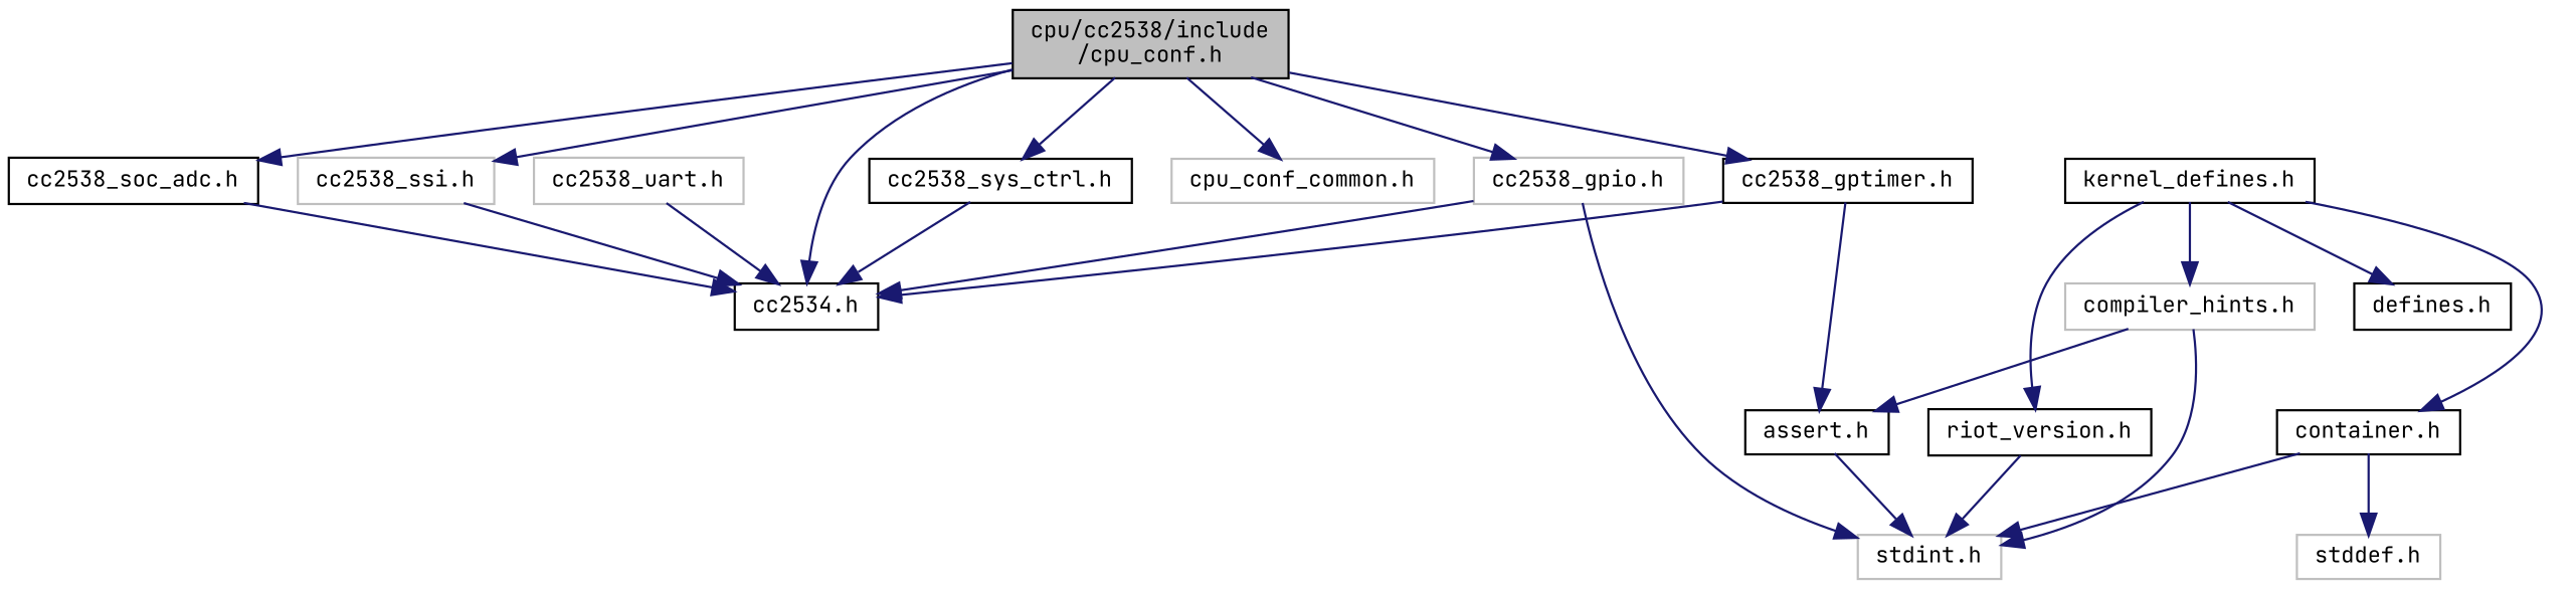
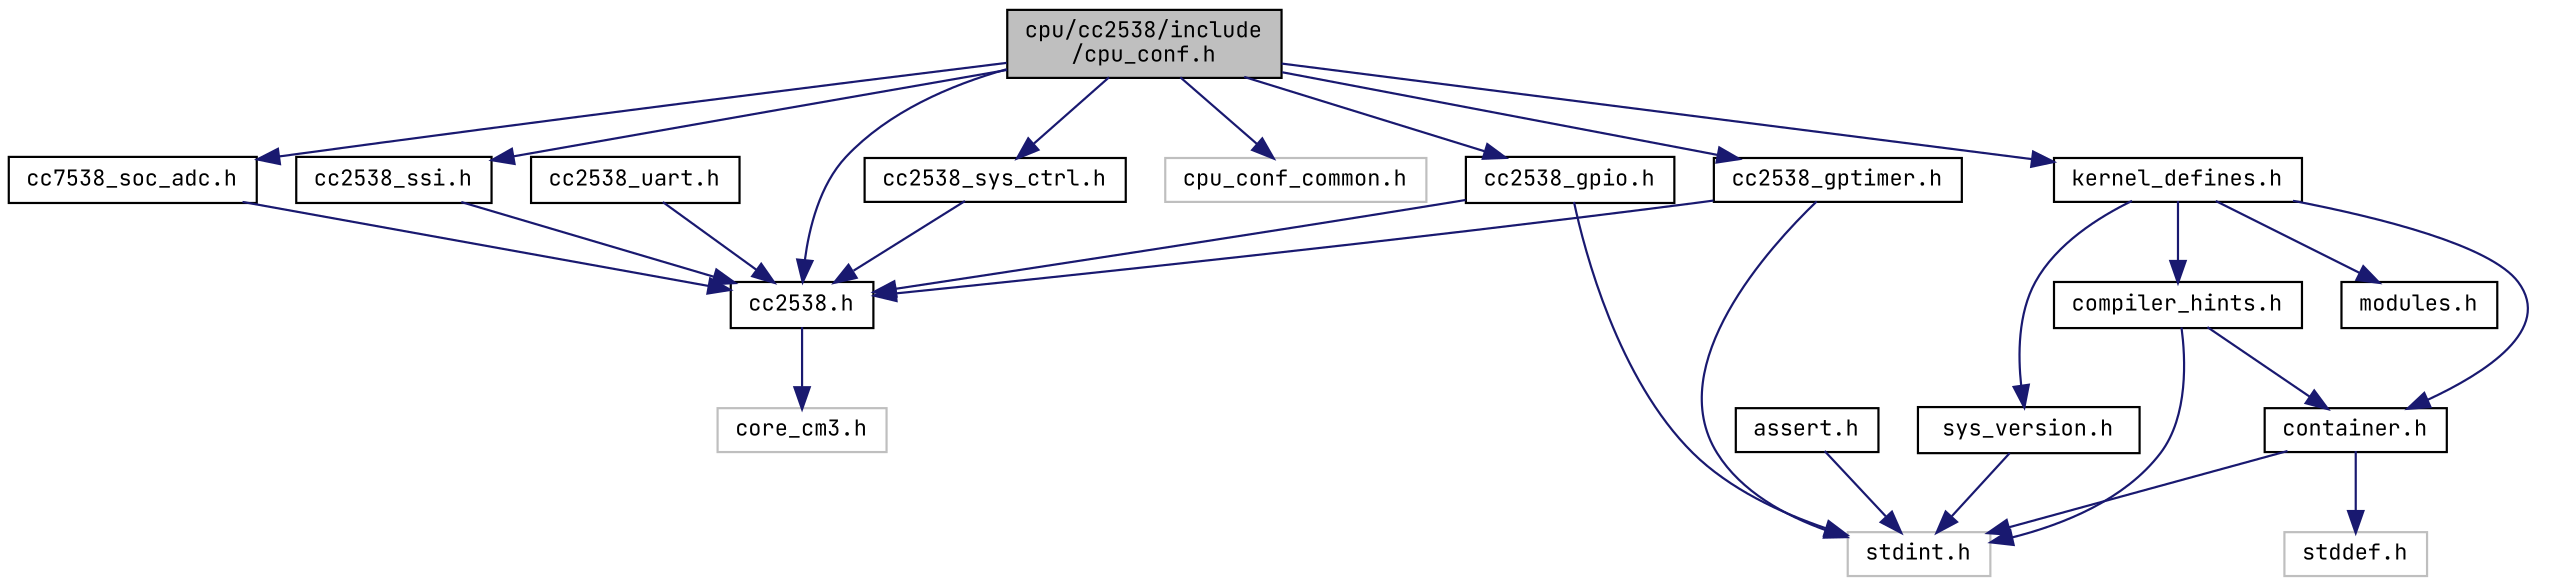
  digraph {
    fontname="JetBrains Mono"
    node [color=black fillcolor=white fontname="JetBrains Mono" fontsize=10 shape=record style=filled]
    edge [color=midnightblue fontname="JetBrains Mono" fontsize=10 labelfontname=Helvetica labelfontsize=10 style=solid]
    n1 [fillcolor=grey75 fontcolor=black height=0.2 label="cpu/cc2538/include\l/cpu_conf.h" width=0.4]
    n2 [height=0.2 label="kernel_defines.h" width=0.4]
    n3 [color=grey75 height=0.2 label="cpu_conf_common.h" width=0.4]
-   n4 [height=0.2 label="cc2534.h" width=0.4]
-   n5 [color=grey75 height=0.2 label="cc2538_gpio.h" width=0.4]
+   n4 [height=0.2 label="cc2538.h" width=0.4]
+   n5 [height=0.2 label="cc2538_gpio.h" width=0.4]
    n6 [height=0.2 label="cc2538_gptimer.h" width=0.4]
-   n7 [height=0.2 label="cc2538_soc_adc.h" width=0.4]
-   n8 [color=grey75 height=0.2 label="cc2538_ssi.h" width=0.4]
+   n7 [height=0.2 label="cc7538_soc_adc.h" width=0.4]
+   n8 [height=0.2 label="cc2538_ssi.h" width=0.4]
    n9 [height=0.2 label="cc2538_sys_ctrl.h" width=0.4]
-   n10 [height=0.2 label="defines.h" width=0.4]
-   n11 [height=0.2 label="riot_version.h" width=0.4]
-   n12 [color=grey75 height=0.2 label="compiler_hints.h" width=0.4]
+   n10 [height=0.2 label="modules.h" width=0.4]
+   n11 [height=0.2 label="sys_version.h" width=0.4]
+   n12 [height=0.2 label="compiler_hints.h" width=0.4]
    n13 [height=0.2 label="container.h" width=0.4]
+   n14 [color=grey75 height=0.2 label="core_cm3.h" width=0.4]
    n15 [color=grey75 height=0.2 label="stdint.h" width=0.4]
-   n16 [color=grey75 height=0.2 label="cc2538_uart.h" width=0.4]
+   n16 [height=0.2 label="cc2538_uart.h" width=0.4]
    n17 [height=0.2 label="assert.h" width=0.4]
    n18 [color=grey75 height=0.2 label="stddef.h" width=0.4]
+   n1 -> n2
    n1 -> n3
    n1 -> n4
    n1 -> n5
    n1 -> n6
    n1 -> n7
    n1 -> n8
    n1 -> n9
    n2 -> n10
    n2 -> n11
    n2 -> n12
    n2 -> n13
+   n4 -> n14
    n5 -> n4
    n5 -> n15
    n6 -> n4
-   n6 -> n17
+   n6 -> n15
    n7 -> n4
    n8 -> n4
    n9 -> n4
    n11 -> n15
    n12 -> n15
-   n12 -> n17
+   n12 -> n13
    n13 -> n15
    n13 -> n18
    n16 -> n4
    n17 -> n15
  }
